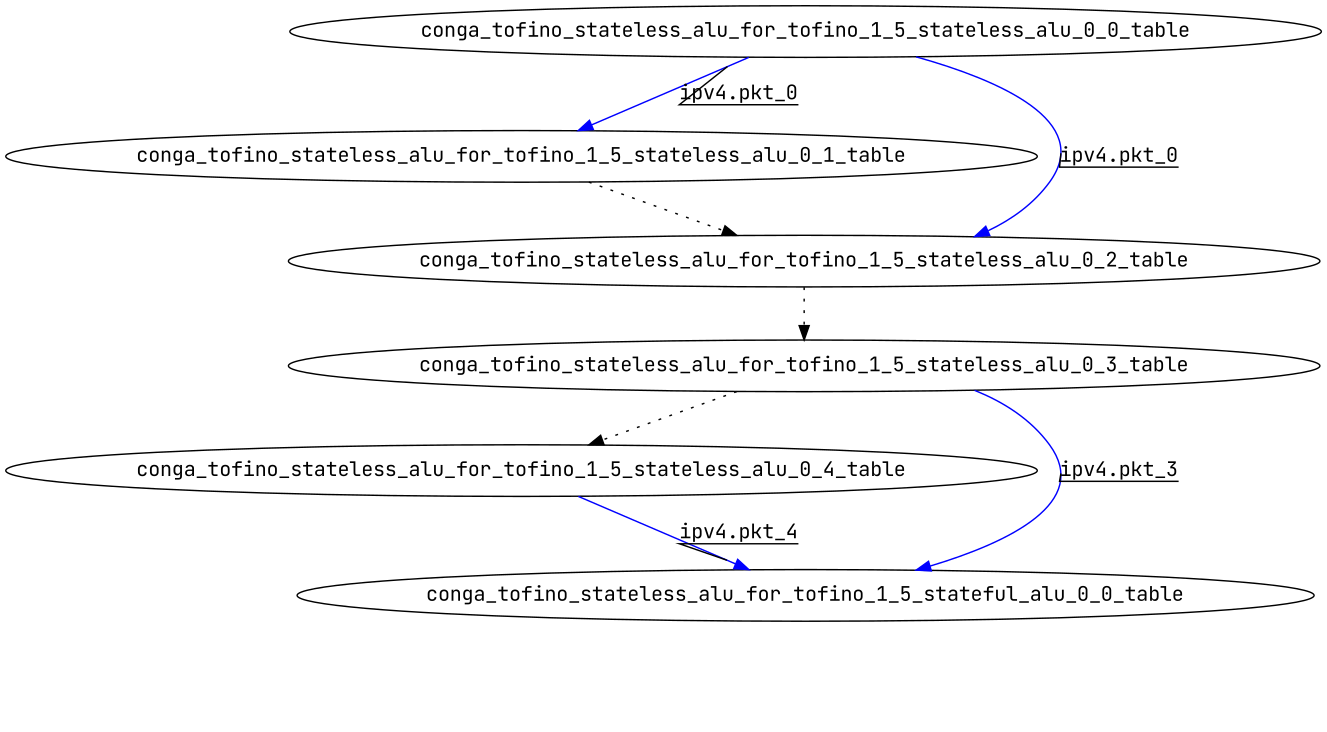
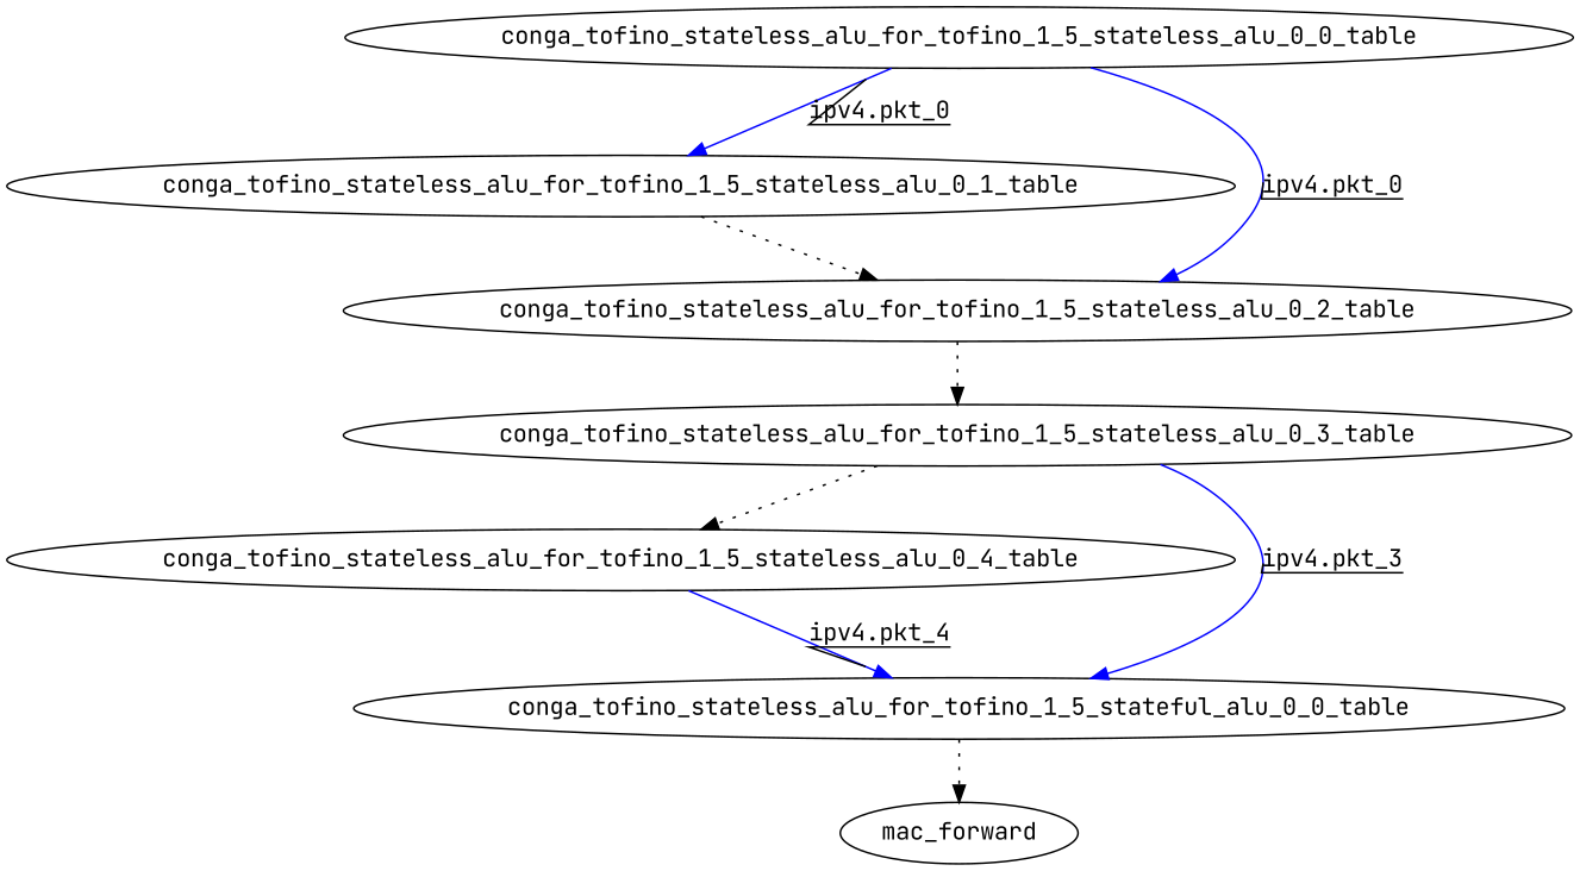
  digraph {
    fontname="JetBrains Mono"
    node [fontname="JetBrains Mono"]
    edge [fontname="JetBrains Mono"]
    conga_tofino_stateless_alu_for_tofino_1_5_stateless_alu_0_1_table
    conga_tofino_stateless_alu_for_tofino_1_5_stateless_alu_0_2_table
    conga_tofino_stateless_alu_for_tofino_1_5_stateless_alu_0_3_table
    conga_tofino_stateless_alu_for_tofino_1_5_stateless_alu_0_0_table
    conga_tofino_stateless_alu_for_tofino_1_5_stateless_alu_0_4_table
    conga_tofino_stateless_alu_for_tofino_1_5_stateful_alu_0_0_table
+   mac_forward
    conga_tofino_stateless_alu_for_tofino_1_5_stateless_alu_0_1_table -> conga_tofino_stateless_alu_for_tofino_1_5_stateless_alu_0_2_table [style=dotted]
    conga_tofino_stateless_alu_for_tofino_1_5_stateless_alu_0_2_table -> conga_tofino_stateless_alu_for_tofino_1_5_stateless_alu_0_3_table [style=dotted]
    conga_tofino_stateless_alu_for_tofino_1_5_stateless_alu_0_3_table -> conga_tofino_stateless_alu_for_tofino_1_5_stateless_alu_0_4_table [style=dotted]
    conga_tofino_stateless_alu_for_tofino_1_5_stateless_alu_0_3_table -> conga_tofino_stateless_alu_for_tofino_1_5_stateful_alu_0_0_table [color=blue decorate=true label="ipv4.pkt_3"]
    conga_tofino_stateless_alu_for_tofino_1_5_stateless_alu_0_0_table -> conga_tofino_stateless_alu_for_tofino_1_5_stateless_alu_0_1_table [color=blue decorate=true label="ipv4.pkt_0"]
    conga_tofino_stateless_alu_for_tofino_1_5_stateless_alu_0_0_table -> conga_tofino_stateless_alu_for_tofino_1_5_stateless_alu_0_2_table [color=blue decorate=true label="ipv4.pkt_0"]
    conga_tofino_stateless_alu_for_tofino_1_5_stateless_alu_0_4_table -> conga_tofino_stateless_alu_for_tofino_1_5_stateful_alu_0_0_table [color=blue decorate=true label="ipv4.pkt_4"]
+   conga_tofino_stateless_alu_for_tofino_1_5_stateful_alu_0_0_table -> mac_forward [style=dotted]
  }
